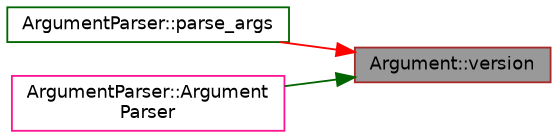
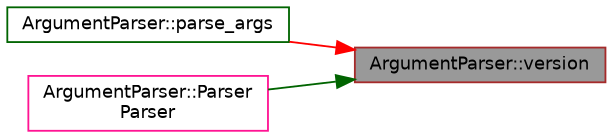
  digraph {
    rankdir=RL
    node [fillcolor=white fontname=Helvetica fontsize=10 shape=box style=filled]
    edge [dir=back fontname=Helvetica fontsize=10 labelfontname=Helvetica labelfontsize=10 style=solid]
-   n1 [color=brown fillcolor=grey60 fontcolor=black height=0.2 label="Argument::version" width=0.4]
+   n1 [color=brown fillcolor=grey60 fontcolor=black height=0.2 label="ArgumentParser::version" width=0.4]
    n2 [color=darkgreen height=0.2 label="ArgumentParser::parse_args" width=0.4]
-   n3 [color=deeppink height=0.2 label="ArgumentParser::Argument\lParser" width=0.4]
+   n3 [color=deeppink height=0.2 label="ArgumentParser::Parser\lParser" width=0.4]
    n1 -> n2 [color=red]
    n1 -> n3 [color=darkgreen]
  }
